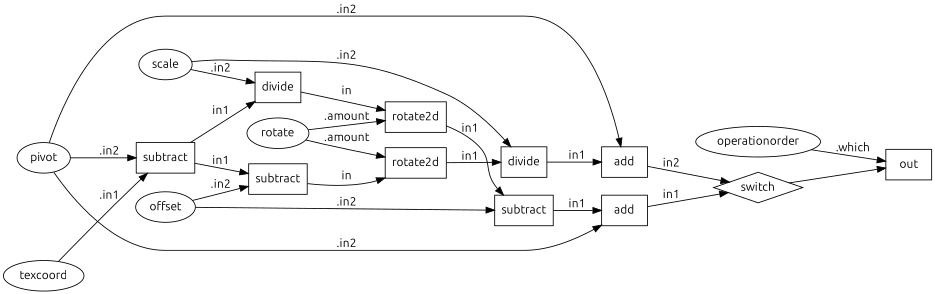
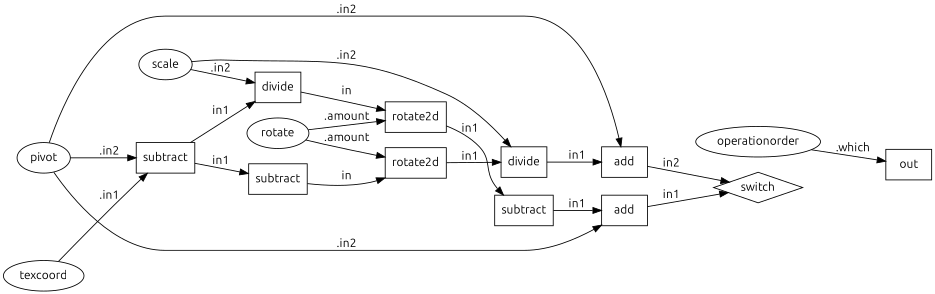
  digraph {
    fontname=Ubuntu
    rankdir=LR
    node [fontname=Ubuntu shape=box]
    edge [fontname=Ubuntu]
    n1 [label=switch shape=diamond]
    n2 [label=out]
    n3 [label=operationorder shape=ellipse]
    n4 [label=add]
    n5 [label=pivot shape=ellipse]
    n6 [label=subtract]
    n7 [label=add]
    n8 [label=subtract]
    n9 [label=divide]
    n10 [label=subtract]
-   n11 [label=offset shape=ellipse]
    n12 [label=rotate2d]
    n13 [label=rotate2d]
    n14 [label=rotate shape=ellipse]
    n15 [label=divide]
    n16 [label=scale shape=ellipse]
    n17 [label=texcoord shape=ellipse]
-   n1 -> n2
    n3 -> n2 [label=".which"]
    n4 -> n1 [label=in1]
    n5 -> n4 [label=".in2"]
    n5 -> n6 [label=".in2"]
    n5 -> n7 [label=".in2"]
    n6 -> n8 [label=in1]
    n6 -> n9 [label=in1]
    n7 -> n1 [label=in2]
    n8 -> n12 [label=in]
    n9 -> n13 [label=in]
    n10 -> n4 [label=in1]
-   n11 -> n8 [label=".in2"]
-   n11 -> n10 [label=".in2"]
    n12 -> n15 [label=in1]
    n13 -> n10 [label=in1]
    n14 -> n12 [label=".amount"]
    n14 -> n13 [label=".amount"]
    n15 -> n7 [label=in1]
    n16 -> n9 [label=".in2"]
    n16 -> n15 [label=".in2"]
    n17 -> n6 [label=".in1"]
  }
